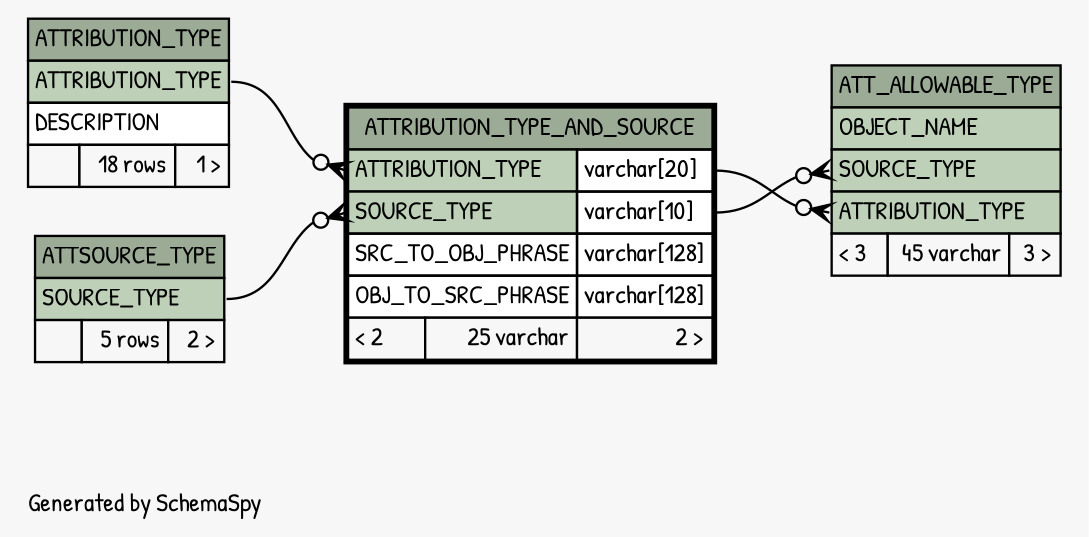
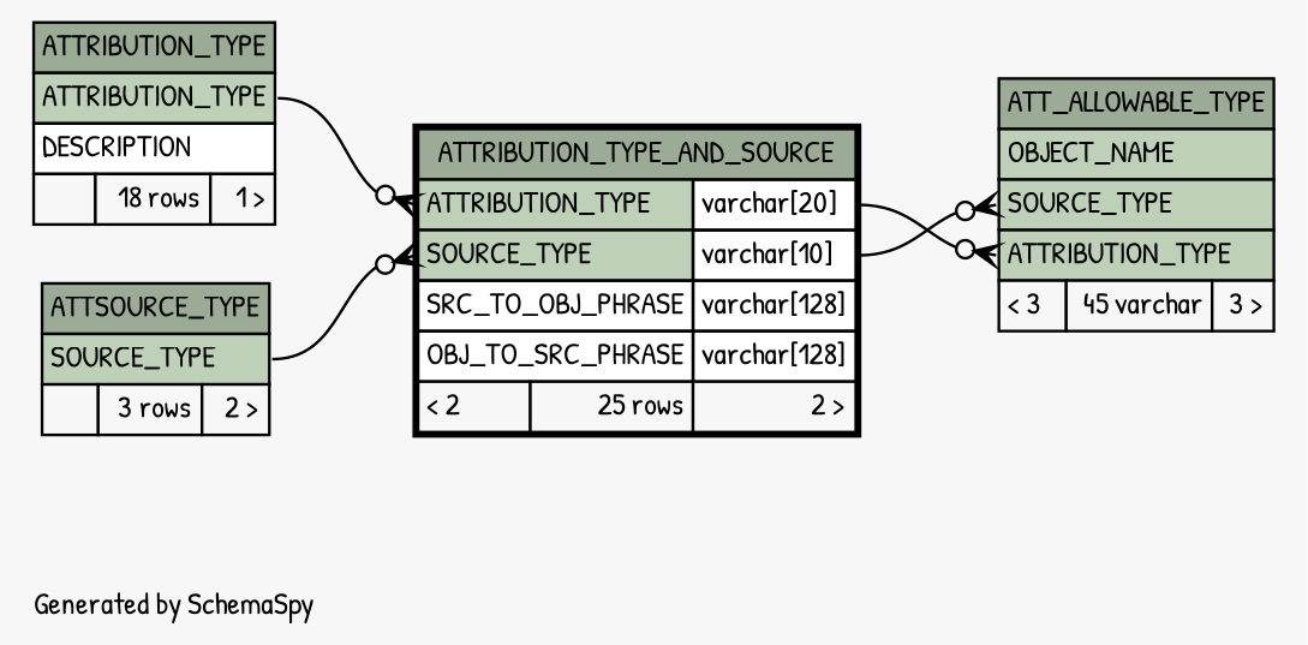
  digraph {
    bgcolor="#f7f7f7"
    fontname="Patrick Hand"
    fontsize=11
    label="\nGenerated by SchemaSpy"
    labeljust=l
    nodesep=0.18
    rankdir=RL
    ranksep=0.46
    node [fontname="Patrick Hand" fontsize=11 shape=plaintext]
    edge [arrowhead=none arrowsize=0.8 arrowtail=crowodot dir=back fontname="Patrick Hand" tailport="ATTRIBUTION_TYPE:w"]
    n1 [label=<     <TABLE BORDER="0" CELLBORDER="1" CELLSPACING="0" BGCOLOR="#ffffff">       <TR><TD COLSPAN="3" BGCOLOR="#9bab96" ALIGN="CENTER">ATT_ALLOWABLE_TYPE</TD></TR>       <TR><TD PORT="OBJECT_NAME" COLSPAN="3" BGCOLOR="#bed1b8" ALIGN="LEFT">OBJECT_NAME</TD></TR>       <TR><TD PORT="SOURCE_TYPE" COLSPAN="3" BGCOLOR="#bed1b8" ALIGN="LEFT">SOURCE_TYPE</TD></TR>       <TR><TD PORT="ATTRIBUTION_TYPE" COLSPAN="3" BGCOLOR="#bed1b8" ALIGN="LEFT">ATTRIBUTION_TYPE</TD></TR>       <TR><TD ALIGN="LEFT" BGCOLOR="#f7f7f7">&lt; 3</TD><TD ALIGN="RIGHT" BGCOLOR="#f7f7f7">45 varchar</TD><TD ALIGN="RIGHT" BGCOLOR="#f7f7f7">3 &gt;</TD></TR>     </TABLE>>]
-   n2 [label=<     <TABLE BORDER="2" CELLBORDER="1" CELLSPACING="0" BGCOLOR="#ffffff">       <TR><TD COLSPAN="3" BGCOLOR="#9bab96" ALIGN="CENTER">ATTRIBUTION_TYPE_AND_SOURCE</TD></TR>       <TR><TD PORT="ATTRIBUTION_TYPE" COLSPAN="2" BGCOLOR="#bed1b8" ALIGN="LEFT">ATTRIBUTION_TYPE</TD><TD PORT="ATTRIBUTION_TYPE.type" ALIGN="LEFT">varchar[20]</TD></TR>       <TR><TD PORT="SOURCE_TYPE" COLSPAN="2" BGCOLOR="#bed1b8" ALIGN="LEFT">SOURCE_TYPE</TD><TD PORT="SOURCE_TYPE.type" ALIGN="LEFT">varchar[10]</TD></TR>       <TR><TD PORT="SRC_TO_OBJ_PHRASE" COLSPAN="2" ALIGN="LEFT">SRC_TO_OBJ_PHRASE</TD><TD PORT="SRC_TO_OBJ_PHRASE.type" ALIGN="LEFT">varchar[128]</TD></TR>       <TR><TD PORT="OBJ_TO_SRC_PHRASE" COLSPAN="2" ALIGN="LEFT">OBJ_TO_SRC_PHRASE</TD><TD PORT="OBJ_TO_SRC_PHRASE.type" ALIGN="LEFT">varchar[128]</TD></TR>       <TR><TD ALIGN="LEFT" BGCOLOR="#f7f7f7">&lt; 2</TD><TD ALIGN="RIGHT" BGCOLOR="#f7f7f7">25 varchar</TD><TD ALIGN="RIGHT" BGCOLOR="#f7f7f7">2 &gt;</TD></TR>     </TABLE>>]
+   n2 [label=<     <TABLE BORDER="2" CELLBORDER="1" CELLSPACING="0" BGCOLOR="#ffffff">       <TR><TD COLSPAN="3" BGCOLOR="#9bab96" ALIGN="CENTER">ATTRIBUTION_TYPE_AND_SOURCE</TD></TR>       <TR><TD PORT="ATTRIBUTION_TYPE" COLSPAN="2" BGCOLOR="#bed1b8" ALIGN="LEFT">ATTRIBUTION_TYPE</TD><TD PORT="ATTRIBUTION_TYPE.type" ALIGN="LEFT">varchar[20]</TD></TR>       <TR><TD PORT="SOURCE_TYPE" COLSPAN="2" BGCOLOR="#bed1b8" ALIGN="LEFT">SOURCE_TYPE</TD><TD PORT="SOURCE_TYPE.type" ALIGN="LEFT">varchar[10]</TD></TR>       <TR><TD PORT="SRC_TO_OBJ_PHRASE" COLSPAN="2" ALIGN="LEFT">SRC_TO_OBJ_PHRASE</TD><TD PORT="SRC_TO_OBJ_PHRASE.type" ALIGN="LEFT">varchar[128]</TD></TR>       <TR><TD PORT="OBJ_TO_SRC_PHRASE" COLSPAN="2" ALIGN="LEFT">OBJ_TO_SRC_PHRASE</TD><TD PORT="OBJ_TO_SRC_PHRASE.type" ALIGN="LEFT">varchar[128]</TD></TR>       <TR><TD ALIGN="LEFT" BGCOLOR="#f7f7f7">&lt; 2</TD><TD ALIGN="RIGHT" BGCOLOR="#f7f7f7">25 rows</TD><TD ALIGN="RIGHT" BGCOLOR="#f7f7f7">2 &gt;</TD></TR>     </TABLE>>]
    n3 [label=<     <TABLE BORDER="0" CELLBORDER="1" CELLSPACING="0" BGCOLOR="#ffffff">       <TR><TD COLSPAN="3" BGCOLOR="#9bab96" ALIGN="CENTER">ATTRIBUTION_TYPE</TD></TR>       <TR><TD PORT="ATTRIBUTION_TYPE" COLSPAN="3" BGCOLOR="#bed1b8" ALIGN="LEFT">ATTRIBUTION_TYPE</TD></TR>       <TR><TD PORT="DESCRIPTION" COLSPAN="3" ALIGN="LEFT">DESCRIPTION</TD></TR>       <TR><TD ALIGN="LEFT" BGCOLOR="#f7f7f7">  </TD><TD ALIGN="RIGHT" BGCOLOR="#f7f7f7">18 rows</TD><TD ALIGN="RIGHT" BGCOLOR="#f7f7f7">1 &gt;</TD></TR>     </TABLE>>]
-   n4 [label=<     <TABLE BORDER="0" CELLBORDER="1" CELLSPACING="0" BGCOLOR="#ffffff">       <TR><TD COLSPAN="3" BGCOLOR="#9bab96" ALIGN="CENTER">ATTSOURCE_TYPE</TD></TR>       <TR><TD PORT="SOURCE_TYPE" COLSPAN="3" BGCOLOR="#bed1b8" ALIGN="LEFT">SOURCE_TYPE</TD></TR>       <TR><TD ALIGN="LEFT" BGCOLOR="#f7f7f7">  </TD><TD ALIGN="RIGHT" BGCOLOR="#f7f7f7">5 rows</TD><TD ALIGN="RIGHT" BGCOLOR="#f7f7f7">2 &gt;</TD></TR>     </TABLE>>]
+   n4 [label=<     <TABLE BORDER="0" CELLBORDER="1" CELLSPACING="0" BGCOLOR="#ffffff">       <TR><TD COLSPAN="3" BGCOLOR="#9bab96" ALIGN="CENTER">ATTSOURCE_TYPE</TD></TR>       <TR><TD PORT="SOURCE_TYPE" COLSPAN="3" BGCOLOR="#bed1b8" ALIGN="LEFT">SOURCE_TYPE</TD></TR>       <TR><TD ALIGN="LEFT" BGCOLOR="#f7f7f7">  </TD><TD ALIGN="RIGHT" BGCOLOR="#f7f7f7">3 rows</TD><TD ALIGN="RIGHT" BGCOLOR="#f7f7f7">2 &gt;</TD></TR>     </TABLE>>]
    n1 -> n2 [headport="ATTRIBUTION_TYPE.type:e"]
    n1 -> n2 [headport="SOURCE_TYPE.type:e" tailport="SOURCE_TYPE:w"]
    n2 -> n3 [headport="ATTRIBUTION_TYPE:e"]
    n2 -> n4 [headport="SOURCE_TYPE:e" tailport="SOURCE_TYPE:w"]
  }
